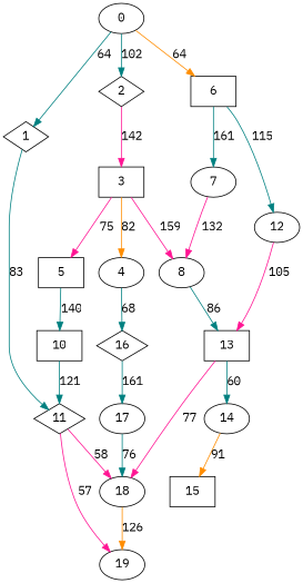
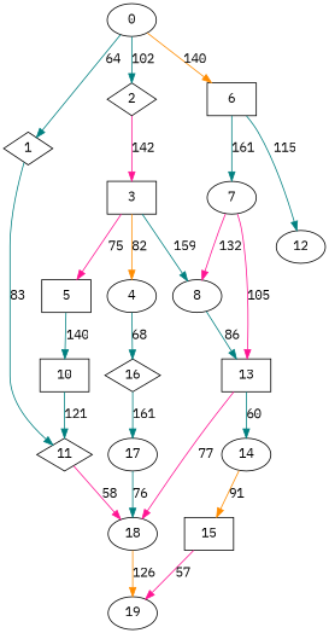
  digraph {
    fontname="IBM Plex Mono"
    node [fontname="IBM Plex Mono" shape=ellipse]
    edge [color=teal fontname="IBM Plex Mono"]
    1 [shape=diamond]
    0
    2 [shape=diamond]
    6 [shape=box]
    11 [shape=diamond]
    3 [shape=box]
    7
    12
    18
    4
    5 [shape=box]
    8
    13 [shape=box]
    19
    16 [shape=diamond]
    10 [shape=box]
    17
    14
    15 [shape=box]
    1 -> 11 [label=83]
    0 -> 1 [label=64]
    0 -> 2 [label=102]
-   0 -> 6 [color=darkorange label=64]
+   0 -> 6 [color=darkorange label=140]
    2 -> 3 [color=deeppink label=142]
    6 -> 7 [label=161]
    6 -> 12 [label=115]
    11 -> 18 [color=deeppink label=58]
    3 -> 4 [color=darkorange label=82]
    3 -> 5 [color=deeppink label=75]
-   3 -> 8 [color=deeppink label=159]
+   3 -> 8 [label=159]
    7 -> 8 [color=deeppink label=132]
-   12 -> 13 [color=deeppink label=105]
+   7 -> 13 [color=deeppink label=105]
    18 -> 19 [color=darkorange label=126]
    4 -> 16 [label=68]
    5 -> 10 [label=140]
    8 -> 13 [label=86]
    13 -> 18 [color=deeppink label=77]
    13 -> 14 [label=60]
    16 -> 17 [label=161]
    10 -> 11 [label=121]
    17 -> 18 [label=76]
    14 -> 15 [color=darkorange label=91]
-   11 -> 19 [color=deeppink label=57]
+   15 -> 19 [color=deeppink label=57]
  }
